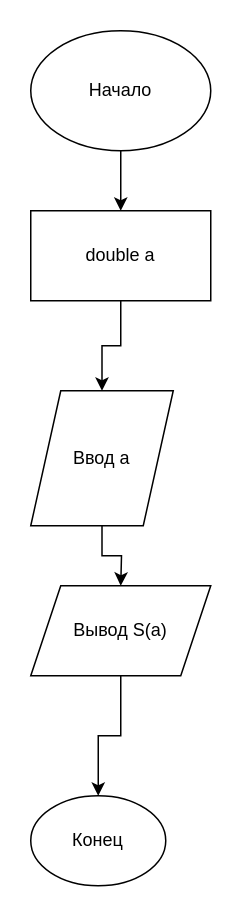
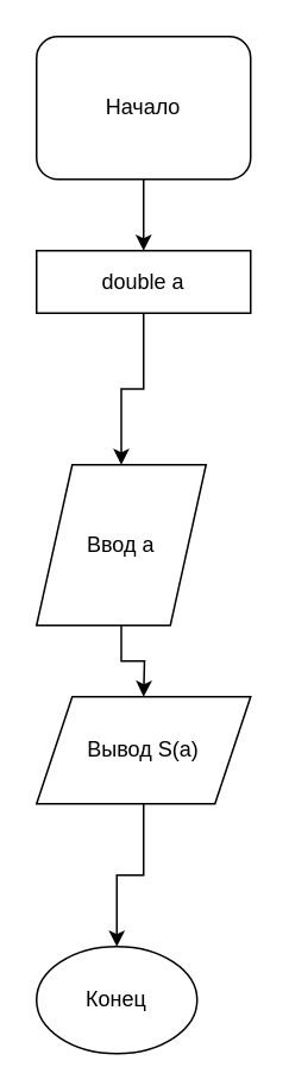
  <mxCell id="0" />
  <mxCell id="1" parent="0" />
  <mxCell id="2" style="edgeStyle=orthogonalEdgeStyle;rounded=0;orthogonalLoop=1;jettySize=auto;html=1;exitX=0.5;exitY=1;exitDx=0;exitDy=0;entryX=0.5;entryY=0;entryDx=0;entryDy=0;" edge="1" parent="1" source="3" target="5"><mxGeometry relative="1" as="geometry" /></mxCell>
- <mxCell id="3" value="Начало" style="ellipse;whiteSpace=wrap;html=1;" vertex="1" parent="1"><mxGeometry x="20" y="20" width="120" height="80" as="geometry" /></mxCell>
+ <mxCell id="3" value="Начало" style="whiteSpace=wrap;html=1;rounded=1;" vertex="1" parent="1"><mxGeometry x="20" y="20" width="120" height="80" as="geometry" /></mxCell>
  <mxCell id="4" value="" style="edgeStyle=orthogonalEdgeStyle;rounded=0;orthogonalLoop=1;jettySize=auto;html=1;" edge="1" parent="1" source="5" target="7"><mxGeometry relative="1" as="geometry" /></mxCell>
- <mxCell id="5" value="double a" style="rounded=0;whiteSpace=wrap;html=1;" vertex="1" parent="1"><mxGeometry x="20" y="140" width="120" height="60" as="geometry" /></mxCell>
+ <mxCell id="5" value="double a" style="rounded=0;whiteSpace=wrap;html=1;" vertex="1" parent="1"><mxGeometry x="20" y="140" width="120" height="35" as="geometry" /></mxCell>
  <mxCell id="6" style="edgeStyle=orthogonalEdgeStyle;rounded=0;orthogonalLoop=1;jettySize=auto;html=1;" edge="1" parent="1" source="7"><mxGeometry relative="1" as="geometry"><mxPoint x="80" y="390" as="targetPoint" /></mxGeometry></mxCell>
  <mxCell id="7" value="Ввод a" style="shape=parallelogram;perimeter=parallelogramPerimeter;whiteSpace=wrap;html=1;fixedSize=1;" vertex="1" parent="1"><mxGeometry x="20" y="260" width="95" height="90" as="geometry" /></mxCell>
  <mxCell id="8" value="" style="edgeStyle=orthogonalEdgeStyle;rounded=0;orthogonalLoop=1;jettySize=auto;html=1;" edge="1" parent="1" source="9" target="10"><mxGeometry relative="1" as="geometry" /></mxCell>
  <mxCell id="9" value="Вывод S(a)" style="shape=parallelogram;perimeter=parallelogramPerimeter;whiteSpace=wrap;html=1;fixedSize=1;" vertex="1" parent="1"><mxGeometry x="20" y="390" width="120" height="60" as="geometry" /></mxCell>
  <mxCell id="10" value="Конец" style="ellipse;whiteSpace=wrap;html=1;" vertex="1" parent="1"><mxGeometry x="20" y="530" width="90" height="60" as="geometry" /></mxCell>
